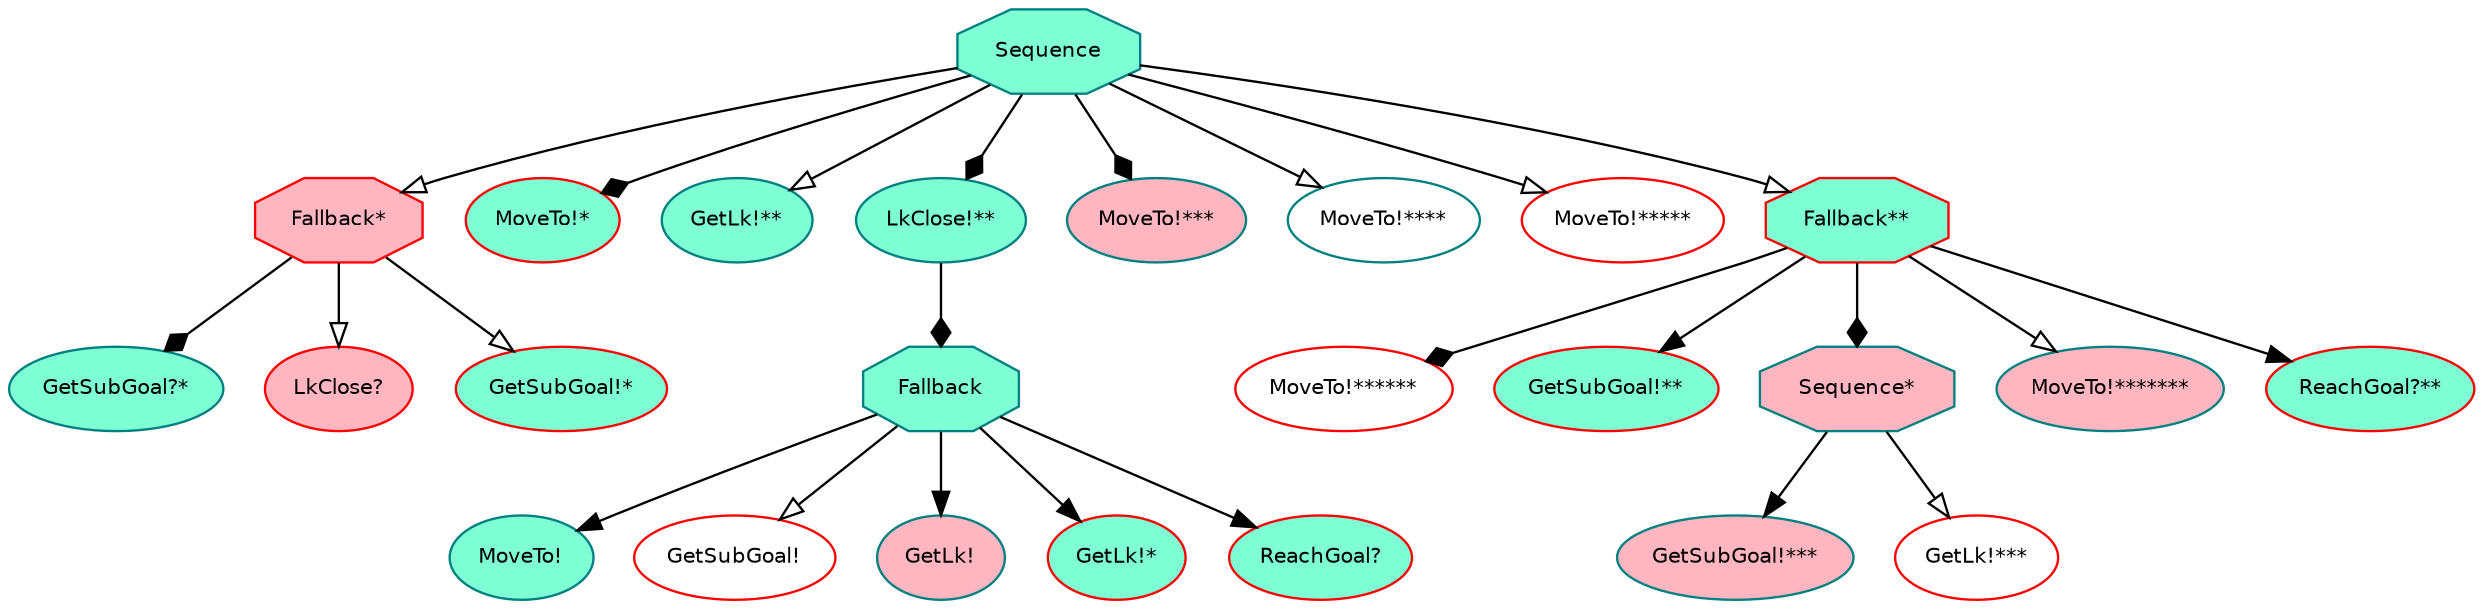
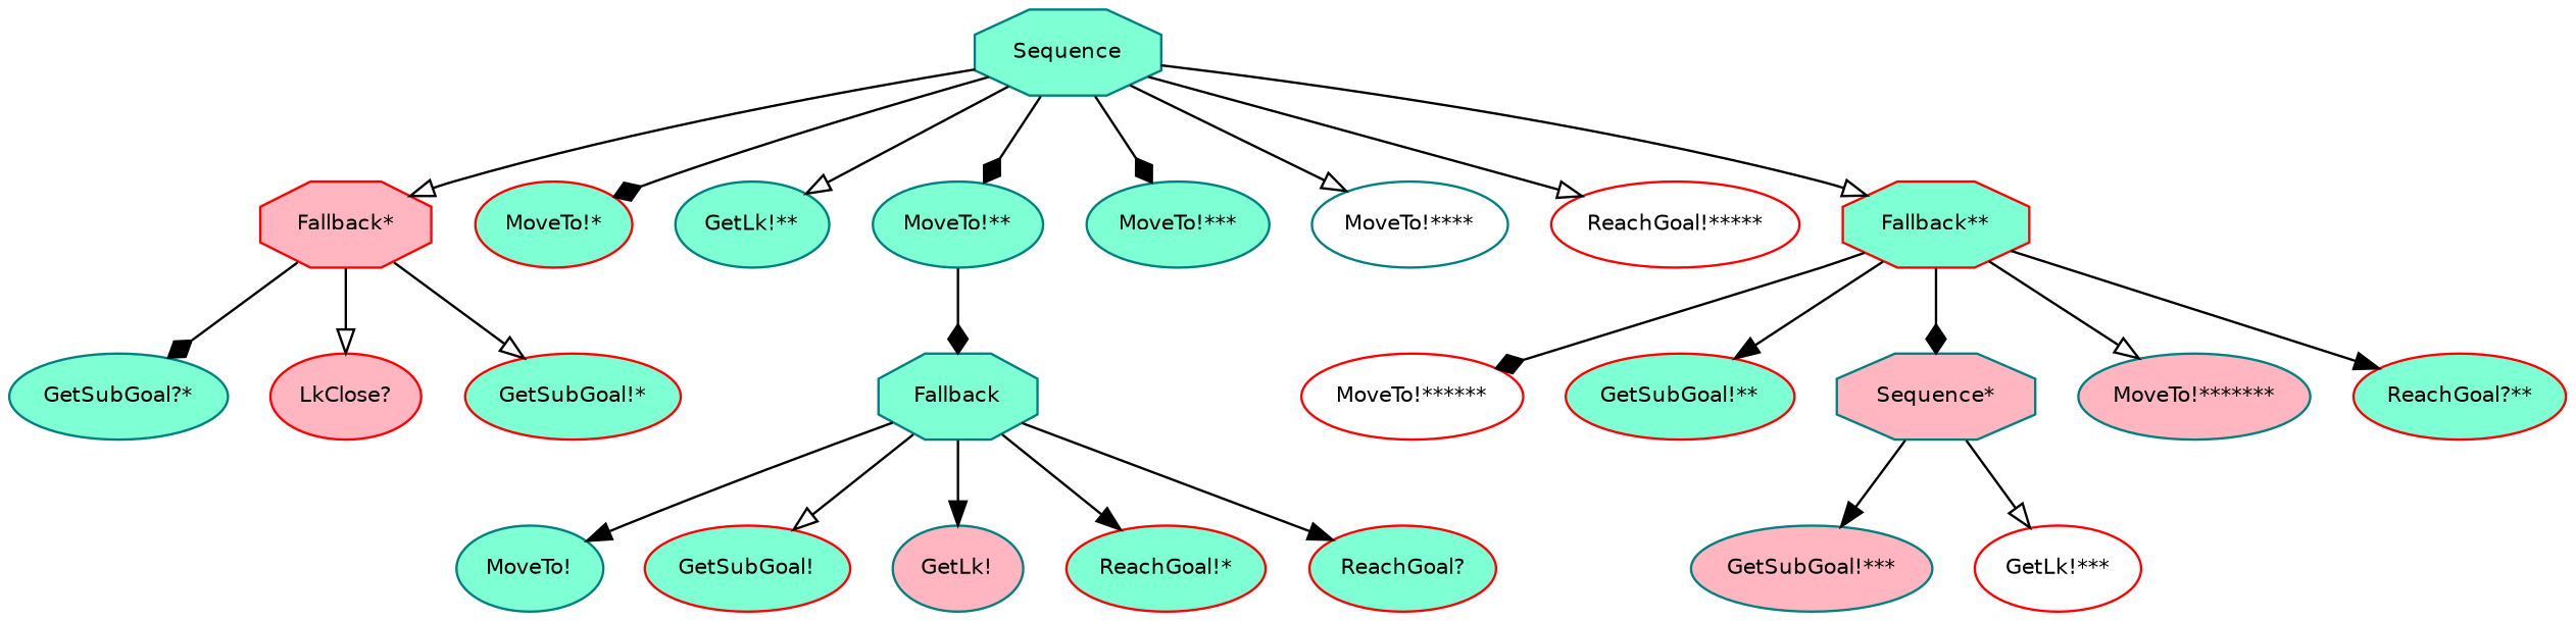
  digraph {
    fontname="DejaVu Sans"
    ordering=out
    node [color=red fillcolor=aquamarine fontcolor=black fontname="DejaVu Sans" fontsize=9 shape=ellipse style=filled]
    edge [arrowhead=onormal fontname="DejaVu Sans"]
    n1 [color=teal label=Sequence shape=octagon]
    n2 [fillcolor=lightpink label="Fallback*" shape=octagon]
    n3 [label="MoveTo!*"]
    n4 [color=teal label="GetLk!**"]
-   n5 [color=teal label="LkClose!**"]
-   n6 [color=teal fillcolor=lightpink label="MoveTo!***"]
+   n5 [color=teal label="MoveTo!**"]
+   n6 [color=teal label="MoveTo!***"]
    n7 [color=teal fillcolor=white label="MoveTo!****"]
-   n8 [fillcolor=white label="MoveTo!*****"]
+   n8 [fillcolor=white label="ReachGoal!*****"]
    n9 [label="Fallback**" shape=octagon]
    n10 [color=teal label=Fallback shape=octagon]
    n11 [color=teal label="MoveTo!"]
-   n12 [fillcolor=white label="GetSubGoal!"]
+   n12 [label="GetSubGoal!"]
    n13 [color=teal fillcolor=lightpink label="GetLk!"]
-   n14 [label="GetLk!*"]
+   n14 [label="ReachGoal!*"]
    n15 [label="ReachGoal?"]
    n16 [color=teal label="GetSubGoal?*"]
    n17 [fillcolor=lightpink label="LkClose?"]
    n18 [label="GetSubGoal!*"]
    n19 [fillcolor=white label="MoveTo!******"]
    n20 [label="GetSubGoal!**"]
    n21 [color=teal fillcolor=lightpink label="Sequence*" shape=octagon]
    n22 [color=teal fillcolor=lightpink label="MoveTo!*******"]
    n23 [label="ReachGoal?**"]
    n24 [color=teal fillcolor=lightpink label="GetSubGoal!***"]
    n25 [fillcolor=white label="GetLk!***"]
    n1 -> n2
    n1 -> n3 [arrowhead=diamond]
    n1 -> n4
    n1 -> n5 [arrowhead=diamond]
    n1 -> n6 [arrowhead=diamond]
    n1 -> n7
    n1 -> n8
    n1 -> n9
    n2 -> n16 [arrowhead=diamond]
    n2 -> n17
    n2 -> n18
    n5 -> n10 [arrowhead=diamond]
    n9 -> n19 [arrowhead=diamond]
    n9 -> n20 [arrowhead=normal]
    n9 -> n21 [arrowhead=diamond]
    n9 -> n22
    n9 -> n23 [arrowhead=normal]
    n10 -> n11 [arrowhead=normal]
    n10 -> n12
    n10 -> n13 [arrowhead=normal]
    n10 -> n14 [arrowhead=normal]
    n10 -> n15 [arrowhead=normal]
    n21 -> n24 [arrowhead=normal]
    n21 -> n25
  }
